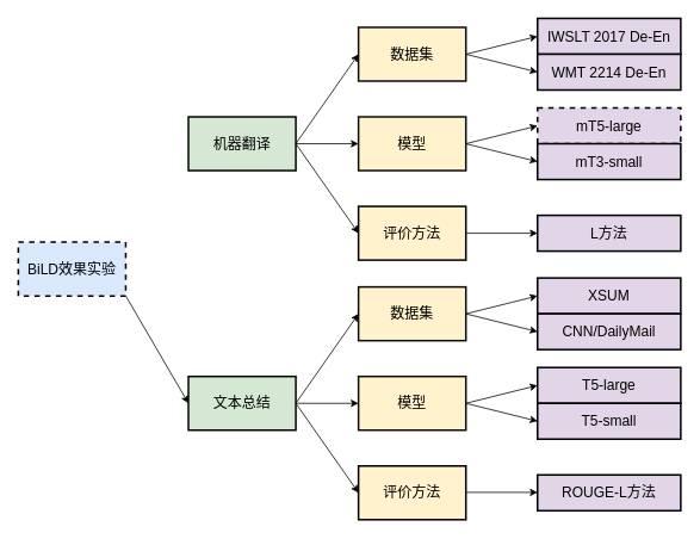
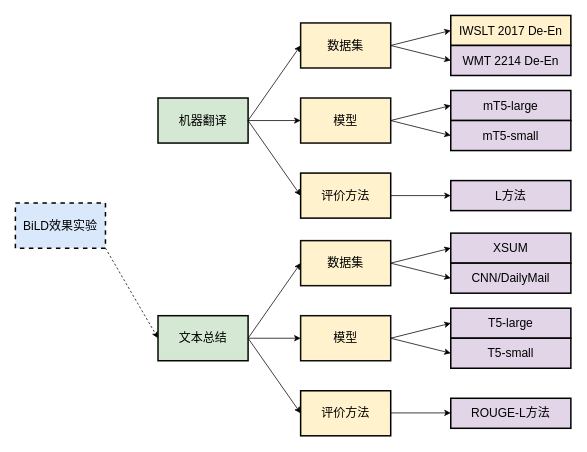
  <mxCell id="0" />
  <mxCell id="1" parent="0" />
  <mxCell id="2" value="&lt;font style=&quot;font-size: 16px;&quot;&gt;BiLD效果实验&lt;/font&gt;" style="rounded=0;whiteSpace=wrap;html=1;strokeWidth=2;fillColor=#dae8fc;strokeColor=#000000;dashed=1;" vertex="1" parent="1"><mxGeometry x="20" y="270" width="120" height="60" as="geometry" /></mxCell>
  <mxCell id="3" value="&lt;font style=&quot;font-size: 16px;&quot;&gt;机器翻译&lt;/font&gt;" style="rounded=0;whiteSpace=wrap;html=1;strokeWidth=2;fillColor=#d5e8d4;strokeColor=#050703;" vertex="1" parent="1"><mxGeometry x="210" y="130" width="120" height="60" as="geometry" /></mxCell>
  <mxCell id="4" value="&lt;font style=&quot;font-size: 16px;&quot;&gt;文本总结&lt;/font&gt;" style="rounded=0;whiteSpace=wrap;html=1;strokeWidth=2;fillColor=#d5e8d4;strokeColor=#050703;" vertex="1" parent="1"><mxGeometry x="210" y="420" width="120" height="60" as="geometry" /></mxCell>
  <mxCell id="5" value="&lt;span style=&quot;font-size: 16px;&quot;&gt;数据集&lt;/span&gt;" style="rounded=0;whiteSpace=wrap;html=1;strokeWidth=2;fillColor=#fff2cc;strokeColor=#0d0d0c;" vertex="1" parent="1"><mxGeometry x="400" y="30" width="120" height="60" as="geometry" /></mxCell>
  <mxCell id="6" value="&lt;font style=&quot;font-size: 16px;&quot;&gt;模型&lt;/font&gt;" style="rounded=0;whiteSpace=wrap;html=1;strokeWidth=2;fillColor=#fff2cc;strokeColor=#0d0d0c;" vertex="1" parent="1"><mxGeometry x="400" y="130" width="120" height="60" as="geometry" /></mxCell>
  <mxCell id="7" value="&lt;font style=&quot;font-size: 16px;&quot;&gt;评价方法&lt;/font&gt;" style="rounded=0;whiteSpace=wrap;html=1;strokeWidth=2;fillColor=#fff2cc;strokeColor=#000000;" vertex="1" parent="1"><mxGeometry x="400" y="230" width="120" height="60" as="geometry" /></mxCell>
  <mxCell id="8" value="&lt;span style=&quot;font-size: 16px;&quot;&gt;数据集&lt;/span&gt;" style="rounded=0;whiteSpace=wrap;html=1;strokeWidth=2;fillColor=#fff2cc;strokeColor=#0d0d0c;" vertex="1" parent="1"><mxGeometry x="400" y="320" width="120" height="60" as="geometry" /></mxCell>
  <mxCell id="9" value="&lt;font style=&quot;font-size: 16px;&quot;&gt;模型&lt;/font&gt;" style="rounded=0;whiteSpace=wrap;html=1;strokeWidth=2;fillColor=#fff2cc;strokeColor=#0d0d0c;" vertex="1" parent="1"><mxGeometry x="400" y="420" width="120" height="60" as="geometry" /></mxCell>
  <mxCell id="10" value="&lt;font style=&quot;font-size: 16px;&quot;&gt;评价方法&lt;/font&gt;" style="rounded=0;whiteSpace=wrap;html=1;strokeWidth=2;fillColor=#fff2cc;strokeColor=#000000;" vertex="1" parent="1"><mxGeometry x="400" y="520" width="120" height="60" as="geometry" /></mxCell>
- <mxCell id="11" value="&lt;span style=&quot;font-size: 16px;&quot;&gt;IWSLT 2017 De-En&lt;/span&gt;" style="rounded=0;whiteSpace=wrap;html=1;strokeWidth=2;fillColor=#e1d5e7;strokeColor=#000000;" vertex="1" parent="1"><mxGeometry x="600" y="20" width="160" height="40" as="geometry" /></mxCell>
+ <mxCell id="11" value="&lt;span style=&quot;font-size: 16px;&quot;&gt;IWSLT 2017 De-En&lt;/span&gt;" style="rounded=0;whiteSpace=wrap;html=1;strokeWidth=2;fillColor=#fff2cc;strokeColor=#000000;" vertex="1" parent="1"><mxGeometry x="600" y="20" width="160" height="40" as="geometry" /></mxCell>
  <mxCell id="12" value="&lt;span style=&quot;font-size: 16px;&quot;&gt;WMT 2214 De-En&lt;/span&gt;" style="rounded=0;whiteSpace=wrap;html=1;strokeWidth=2;fillColor=#e1d5e7;strokeColor=#000000;" vertex="1" parent="1"><mxGeometry x="600" y="60" width="160" height="40" as="geometry" /></mxCell>
- <mxCell id="13" value="&lt;span style=&quot;font-size: 16px;&quot;&gt;mT5-large&lt;/span&gt;" style="rounded=0;whiteSpace=wrap;html=1;strokeWidth=2;fillColor=#e1d5e7;strokeColor=#000000;dashed=1;" vertex="1" parent="1"><mxGeometry x="600" y="120" width="160" height="40" as="geometry" /></mxCell>
- <mxCell id="14" value="&lt;span style=&quot;font-size: 16px;&quot;&gt;mT3-small&lt;/span&gt;" style="rounded=0;whiteSpace=wrap;html=1;strokeWidth=2;fillColor=#e1d5e7;strokeColor=#000000;" vertex="1" parent="1"><mxGeometry x="600" y="160" width="160" height="40" as="geometry" /></mxCell>
+ <mxCell id="13" value="&lt;span style=&quot;font-size: 16px;&quot;&gt;mT5-large&lt;/span&gt;" style="rounded=0;whiteSpace=wrap;html=1;strokeWidth=2;fillColor=#e1d5e7;strokeColor=#000000;" vertex="1" parent="1"><mxGeometry x="600" y="120" width="160" height="40" as="geometry" /></mxCell>
+ <mxCell id="14" value="&lt;span style=&quot;font-size: 16px;&quot;&gt;mT5-small&lt;/span&gt;" style="rounded=0;whiteSpace=wrap;html=1;strokeWidth=2;fillColor=#e1d5e7;strokeColor=#000000;" vertex="1" parent="1"><mxGeometry x="600" y="160" width="160" height="40" as="geometry" /></mxCell>
  <mxCell id="15" value="&lt;span style=&quot;font-size: 16px;&quot;&gt;L方法&lt;/span&gt;" style="rounded=0;whiteSpace=wrap;html=1;strokeWidth=2;fillColor=#e1d5e7;strokeColor=#000000;" vertex="1" parent="1"><mxGeometry x="600" y="240" width="160" height="40" as="geometry" /></mxCell>
  <mxCell id="16" value="&lt;span style=&quot;font-size: 16px;&quot;&gt;XSUM&lt;/span&gt;" style="rounded=0;whiteSpace=wrap;html=1;strokeWidth=2;fillColor=#e1d5e7;strokeColor=#000000;" vertex="1" parent="1"><mxGeometry x="600" y="310" width="160" height="40" as="geometry" /></mxCell>
  <mxCell id="17" value="&lt;span style=&quot;font-size: 16px;&quot;&gt;CNN/DailyMail&lt;/span&gt;" style="rounded=0;whiteSpace=wrap;html=1;strokeWidth=2;fillColor=#e1d5e7;strokeColor=#000000;" vertex="1" parent="1"><mxGeometry x="600" y="350" width="160" height="40" as="geometry" /></mxCell>
  <mxCell id="18" value="&lt;span style=&quot;font-size: 16px;&quot;&gt;T5-large&lt;/span&gt;" style="rounded=0;whiteSpace=wrap;html=1;strokeWidth=2;fillColor=#e1d5e7;strokeColor=#000000;" vertex="1" parent="1"><mxGeometry x="600" y="410" width="160" height="40" as="geometry" /></mxCell>
  <mxCell id="19" value="&lt;span style=&quot;font-size: 16px;&quot;&gt;T5-small&lt;/span&gt;" style="rounded=0;whiteSpace=wrap;html=1;strokeWidth=2;fillColor=#e1d5e7;strokeColor=#000000;" vertex="1" parent="1"><mxGeometry x="600" y="450" width="160" height="40" as="geometry" /></mxCell>
  <mxCell id="20" value="&lt;span style=&quot;font-size: 16px;&quot;&gt;ROUGE-L方法&lt;/span&gt;" style="rounded=0;whiteSpace=wrap;html=1;strokeWidth=2;fillColor=#e1d5e7;strokeColor=#000000;" vertex="1" parent="1"><mxGeometry x="600" y="530" width="160" height="40" as="geometry" /></mxCell>
- <mxCell id="21" value="" style="endArrow=classic;html=1;rounded=0;exitX=1;exitY=1;exitDx=0;exitDy=0;entryX=0;entryY=0.5;entryDx=0;entryDy=0;" edge="1" parent="1" source="2" target="4"><mxGeometry width="50" height="50" relative="1" as="geometry"><mxPoint x="450" y="330" as="sourcePoint" /><mxPoint x="500" y="280" as="targetPoint" /></mxGeometry></mxCell>
+ <mxCell id="21" value="" style="endArrow=classic;html=1;rounded=0;exitX=1;exitY=1;exitDx=0;exitDy=0;entryX=0;entryY=0.5;entryDx=0;entryDy=0;dashed=1;" edge="1" parent="1" source="2" target="4"><mxGeometry width="50" height="50" relative="1" as="geometry"><mxPoint x="450" y="330" as="sourcePoint" /><mxPoint x="500" y="280" as="targetPoint" /></mxGeometry></mxCell>
  <mxCell id="22" value="" style="endArrow=classic;html=1;rounded=0;exitX=1;exitY=0.5;exitDx=0;exitDy=0;entryX=0;entryY=0.5;entryDx=0;entryDy=0;" edge="1" parent="1" source="3" target="5"><mxGeometry width="50" height="50" relative="1" as="geometry"><mxPoint x="450" y="330" as="sourcePoint" /><mxPoint x="500" y="280" as="targetPoint" /></mxGeometry></mxCell>
  <mxCell id="23" value="" style="endArrow=classic;html=1;rounded=0;exitX=1;exitY=0.5;exitDx=0;exitDy=0;entryX=0;entryY=0.5;entryDx=0;entryDy=0;" edge="1" parent="1" source="3" target="6"><mxGeometry width="50" height="50" relative="1" as="geometry"><mxPoint x="340" y="140" as="sourcePoint" /><mxPoint x="400" y="100" as="targetPoint" /></mxGeometry></mxCell>
  <mxCell id="24" value="" style="endArrow=classic;html=1;rounded=0;exitX=1;exitY=0.5;exitDx=0;exitDy=0;entryX=0;entryY=0.5;entryDx=0;entryDy=0;" edge="1" parent="1" source="3" target="7"><mxGeometry width="50" height="50" relative="1" as="geometry"><mxPoint x="340" y="170" as="sourcePoint" /><mxPoint x="400" y="170" as="targetPoint" /></mxGeometry></mxCell>
  <mxCell id="25" value="" style="endArrow=classic;html=1;rounded=0;exitX=1;exitY=0.5;exitDx=0;exitDy=0;entryX=0;entryY=0.5;entryDx=0;entryDy=0;" edge="1" parent="1" target="8"><mxGeometry width="50" height="50" relative="1" as="geometry"><mxPoint x="330" y="450" as="sourcePoint" /><mxPoint x="390" y="380" as="targetPoint" /></mxGeometry></mxCell>
  <mxCell id="26" value="" style="endArrow=classic;html=1;rounded=0;exitX=1;exitY=0.5;exitDx=0;exitDy=0;entryX=0;entryY=0.5;entryDx=0;entryDy=0;" edge="1" parent="1" target="9"><mxGeometry width="50" height="50" relative="1" as="geometry"><mxPoint x="330" y="450" as="sourcePoint" /><mxPoint x="390" y="450" as="targetPoint" /></mxGeometry></mxCell>
  <mxCell id="27" value="" style="endArrow=classic;html=1;rounded=0;exitX=1;exitY=0.5;exitDx=0;exitDy=0;entryX=0;entryY=0.5;entryDx=0;entryDy=0;" edge="1" parent="1" target="10"><mxGeometry width="50" height="50" relative="1" as="geometry"><mxPoint x="330" y="450" as="sourcePoint" /><mxPoint x="390" y="550" as="targetPoint" /></mxGeometry></mxCell>
  <mxCell id="28" value="" style="endArrow=classic;html=1;rounded=0;exitX=1;exitY=0.5;exitDx=0;exitDy=0;entryX=0;entryY=0.5;entryDx=0;entryDy=0;" edge="1" parent="1" source="5" target="11"><mxGeometry width="50" height="50" relative="1" as="geometry"><mxPoint x="450" y="330" as="sourcePoint" /><mxPoint x="500" y="280" as="targetPoint" /></mxGeometry></mxCell>
  <mxCell id="29" value="" style="endArrow=classic;html=1;rounded=0;exitX=1;exitY=0.5;exitDx=0;exitDy=0;entryX=0;entryY=0.5;entryDx=0;entryDy=0;" edge="1" parent="1" source="5" target="12"><mxGeometry width="50" height="50" relative="1" as="geometry"><mxPoint x="530" y="70" as="sourcePoint" /><mxPoint x="610" y="50" as="targetPoint" /></mxGeometry></mxCell>
  <mxCell id="30" value="" style="endArrow=classic;html=1;rounded=0;exitX=1;exitY=0.5;exitDx=0;exitDy=0;entryX=0;entryY=0.5;entryDx=0;entryDy=0;" edge="1" parent="1" source="6" target="13"><mxGeometry width="50" height="50" relative="1" as="geometry"><mxPoint x="450" y="330" as="sourcePoint" /><mxPoint x="500" y="280" as="targetPoint" /></mxGeometry></mxCell>
  <mxCell id="31" value="" style="endArrow=classic;html=1;rounded=0;exitX=1;exitY=0.5;exitDx=0;exitDy=0;entryX=0;entryY=0.5;entryDx=0;entryDy=0;" edge="1" parent="1" source="6" target="14"><mxGeometry width="50" height="50" relative="1" as="geometry"><mxPoint x="530" y="170" as="sourcePoint" /><mxPoint x="610" y="150" as="targetPoint" /></mxGeometry></mxCell>
  <mxCell id="32" value="" style="endArrow=classic;html=1;rounded=0;exitX=1;exitY=0.5;exitDx=0;exitDy=0;entryX=0;entryY=0.5;entryDx=0;entryDy=0;" edge="1" parent="1"><mxGeometry width="50" height="50" relative="1" as="geometry"><mxPoint x="520" y="350" as="sourcePoint" /><mxPoint x="600" y="330" as="targetPoint" /></mxGeometry></mxCell>
  <mxCell id="33" value="" style="endArrow=classic;html=1;rounded=0;exitX=1;exitY=0.5;exitDx=0;exitDy=0;entryX=0;entryY=0.5;entryDx=0;entryDy=0;" edge="1" parent="1"><mxGeometry width="50" height="50" relative="1" as="geometry"><mxPoint x="520" y="350" as="sourcePoint" /><mxPoint x="600" y="370" as="targetPoint" /></mxGeometry></mxCell>
  <mxCell id="34" value="" style="endArrow=classic;html=1;rounded=0;exitX=1;exitY=0.5;exitDx=0;exitDy=0;entryX=0;entryY=0.5;entryDx=0;entryDy=0;" edge="1" parent="1"><mxGeometry width="50" height="50" relative="1" as="geometry"><mxPoint x="520" y="450" as="sourcePoint" /><mxPoint x="600" y="430" as="targetPoint" /></mxGeometry></mxCell>
  <mxCell id="35" value="" style="endArrow=classic;html=1;rounded=0;exitX=1;exitY=0.5;exitDx=0;exitDy=0;entryX=0;entryY=0.5;entryDx=0;entryDy=0;" edge="1" parent="1"><mxGeometry width="50" height="50" relative="1" as="geometry"><mxPoint x="520" y="450" as="sourcePoint" /><mxPoint x="600" y="470" as="targetPoint" /></mxGeometry></mxCell>
  <mxCell id="36" value="" style="endArrow=classic;html=1;rounded=0;exitX=1;exitY=0.5;exitDx=0;exitDy=0;entryX=0;entryY=0.5;entryDx=0;entryDy=0;" edge="1" parent="1" source="7" target="15"><mxGeometry width="50" height="50" relative="1" as="geometry"><mxPoint x="450" y="330" as="sourcePoint" /><mxPoint x="500" y="280" as="targetPoint" /></mxGeometry></mxCell>
  <mxCell id="37" value="" style="endArrow=classic;html=1;rounded=0;exitX=1;exitY=0.5;exitDx=0;exitDy=0;entryX=0;entryY=0.5;entryDx=0;entryDy=0;" edge="1" parent="1"><mxGeometry width="50" height="50" relative="1" as="geometry"><mxPoint x="520" y="549.5" as="sourcePoint" /><mxPoint x="600" y="549.5" as="targetPoint" /></mxGeometry></mxCell>
